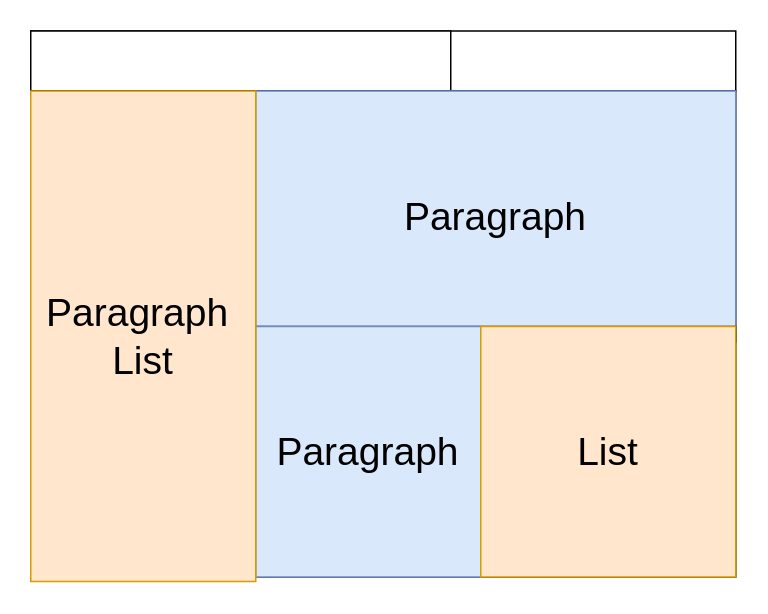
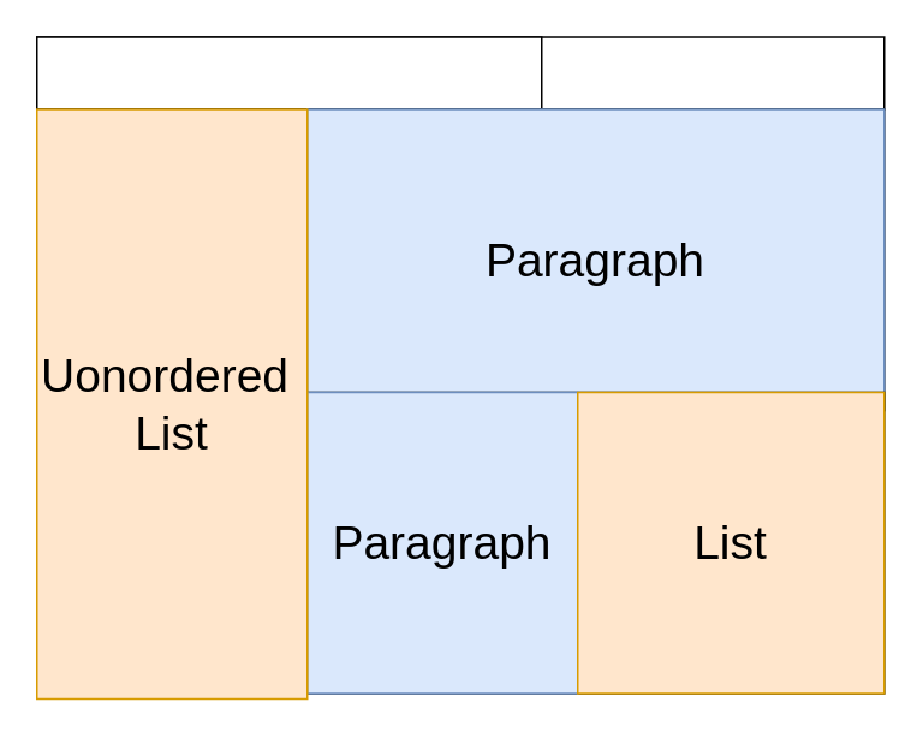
  <mxCell id="0" />
  <mxCell id="1" parent="0" />
  <mxCell id="2" value="v" style="rounded=0;whiteSpace=wrap;html=1;labelBackgroundColor=none;fontSize=26;" vertex="1" parent="1"><mxGeometry x="20" y="20" width="470" height="40" as="geometry" /></mxCell>
  <mxCell id="3" value="" style="rounded=0;whiteSpace=wrap;html=1;labelBackgroundColor=none;fontSize=26;" vertex="1" parent="1"><mxGeometry x="20" y="20" width="280" height="40" as="geometry" /></mxCell>
  <mxCell id="4" value="v" style="rounded=0;whiteSpace=wrap;html=1;labelBackgroundColor=none;fontSize=26;" vertex="1" parent="1"><mxGeometry x="20" y="60" width="470" height="167" as="geometry" /></mxCell>
  <mxCell id="5" value="Paragraph" style="rounded=0;whiteSpace=wrap;html=1;fillColor=#dae8fc;strokeColor=#6c8ebf;labelBackgroundColor=none;fontSize=26;" vertex="1" parent="1"><mxGeometry x="170" y="60" width="320" height="167" as="geometry" /></mxCell>
  <mxCell id="6" value="v" style="rounded=0;whiteSpace=wrap;html=1;labelBackgroundColor=none;fontSize=26;" vertex="1" parent="1"><mxGeometry x="20" y="217" width="470" height="167" as="geometry" /></mxCell>
  <mxCell id="7" value="&#10;&#10;&lt;span style=&quot;color: rgb(0, 0, 0); font-family: helvetica; font-size: 26px; font-style: normal; font-weight: 400; letter-spacing: normal; text-align: center; text-indent: 0px; text-transform: none; word-spacing: 0px; display: inline; float: none;&quot;&gt;Paragraph&lt;/span&gt;&#10;&#10;" style="rounded=0;whiteSpace=wrap;html=1;fillColor=#dae8fc;strokeColor=#6c8ebf;labelBackgroundColor=none;fontSize=26;" vertex="1" parent="1"><mxGeometry x="170" y="217" width="150" height="167" as="geometry" /></mxCell>
  <mxCell id="8" value="List" style="rounded=0;whiteSpace=wrap;html=1;fillColor=#ffe6cc;strokeColor=#d79b00;labelBackgroundColor=none;fontSize=26;" vertex="1" parent="1"><mxGeometry x="320" y="217" width="170" height="167" as="geometry" /></mxCell>
- <mxCell id="9" value="Paragraph&amp;nbsp;&lt;br style=&quot;font-size: 26px;&quot;&gt;List" style="rounded=0;whiteSpace=wrap;html=1;fillColor=#ffe6cc;strokeColor=#d79b00;labelBackgroundColor=none;fontSize=26;" vertex="1" parent="1"><mxGeometry x="20" y="60" width="150" height="327" as="geometry" /></mxCell>
+ <mxCell id="9" value="Uonordered&amp;nbsp;&lt;br style=&quot;font-size: 26px;&quot;&gt;List" style="rounded=0;whiteSpace=wrap;html=1;fillColor=#ffe6cc;strokeColor=#d79b00;labelBackgroundColor=none;fontSize=26;" vertex="1" parent="1"><mxGeometry x="20" y="60" width="150" height="327" as="geometry" /></mxCell>
